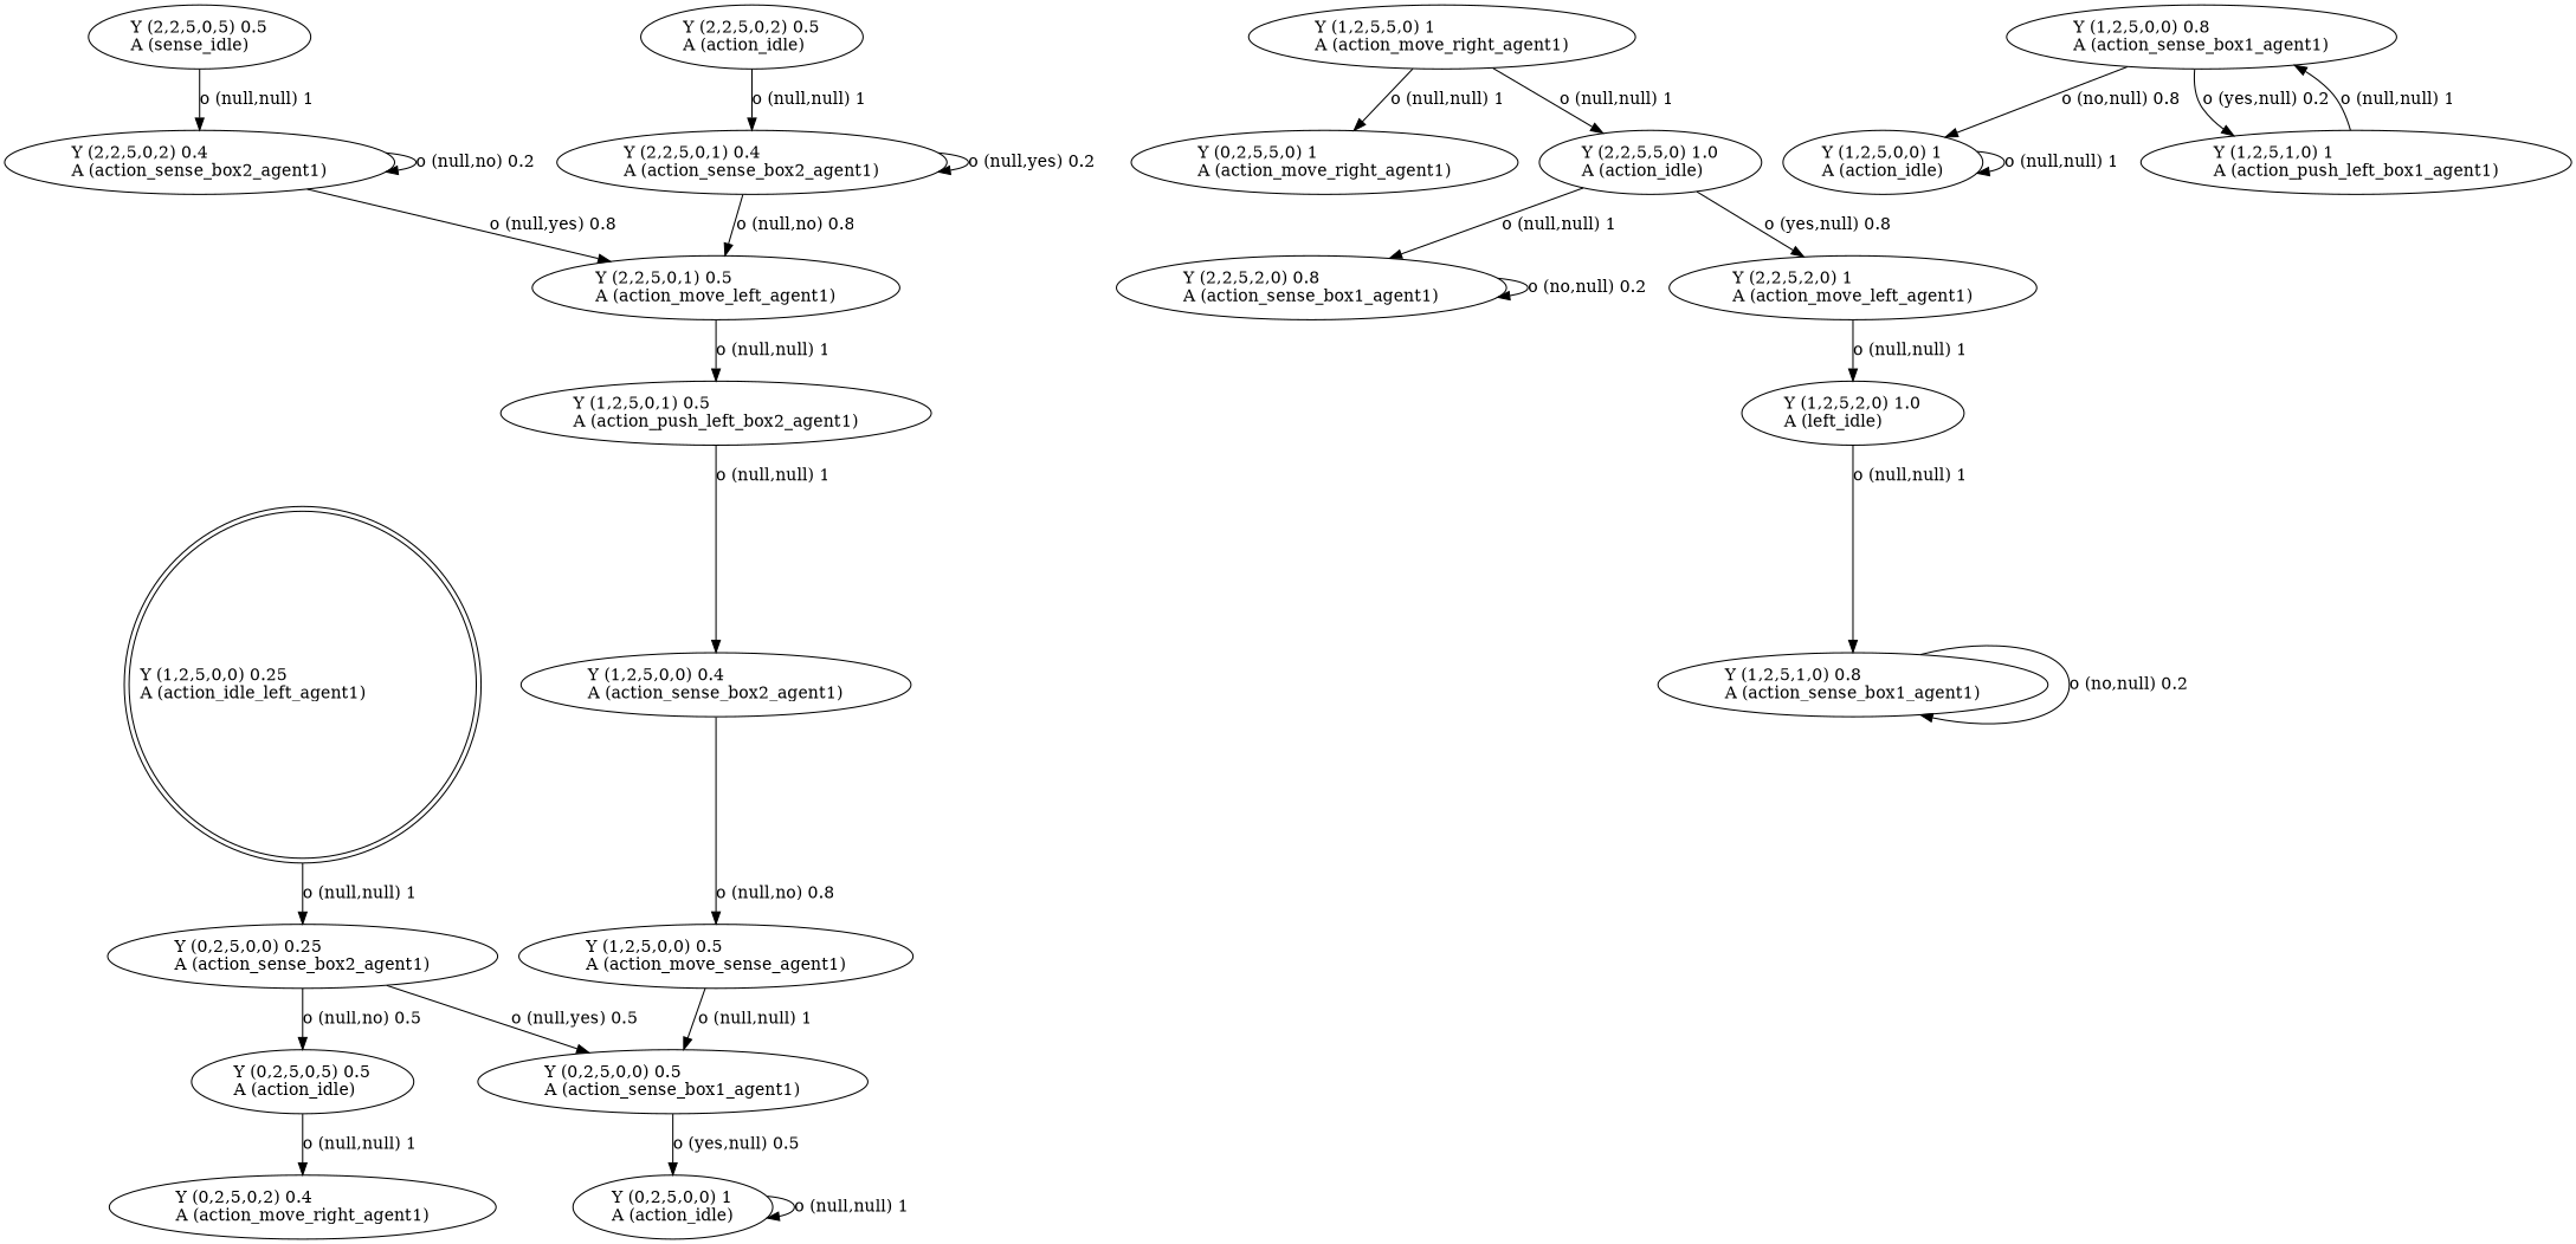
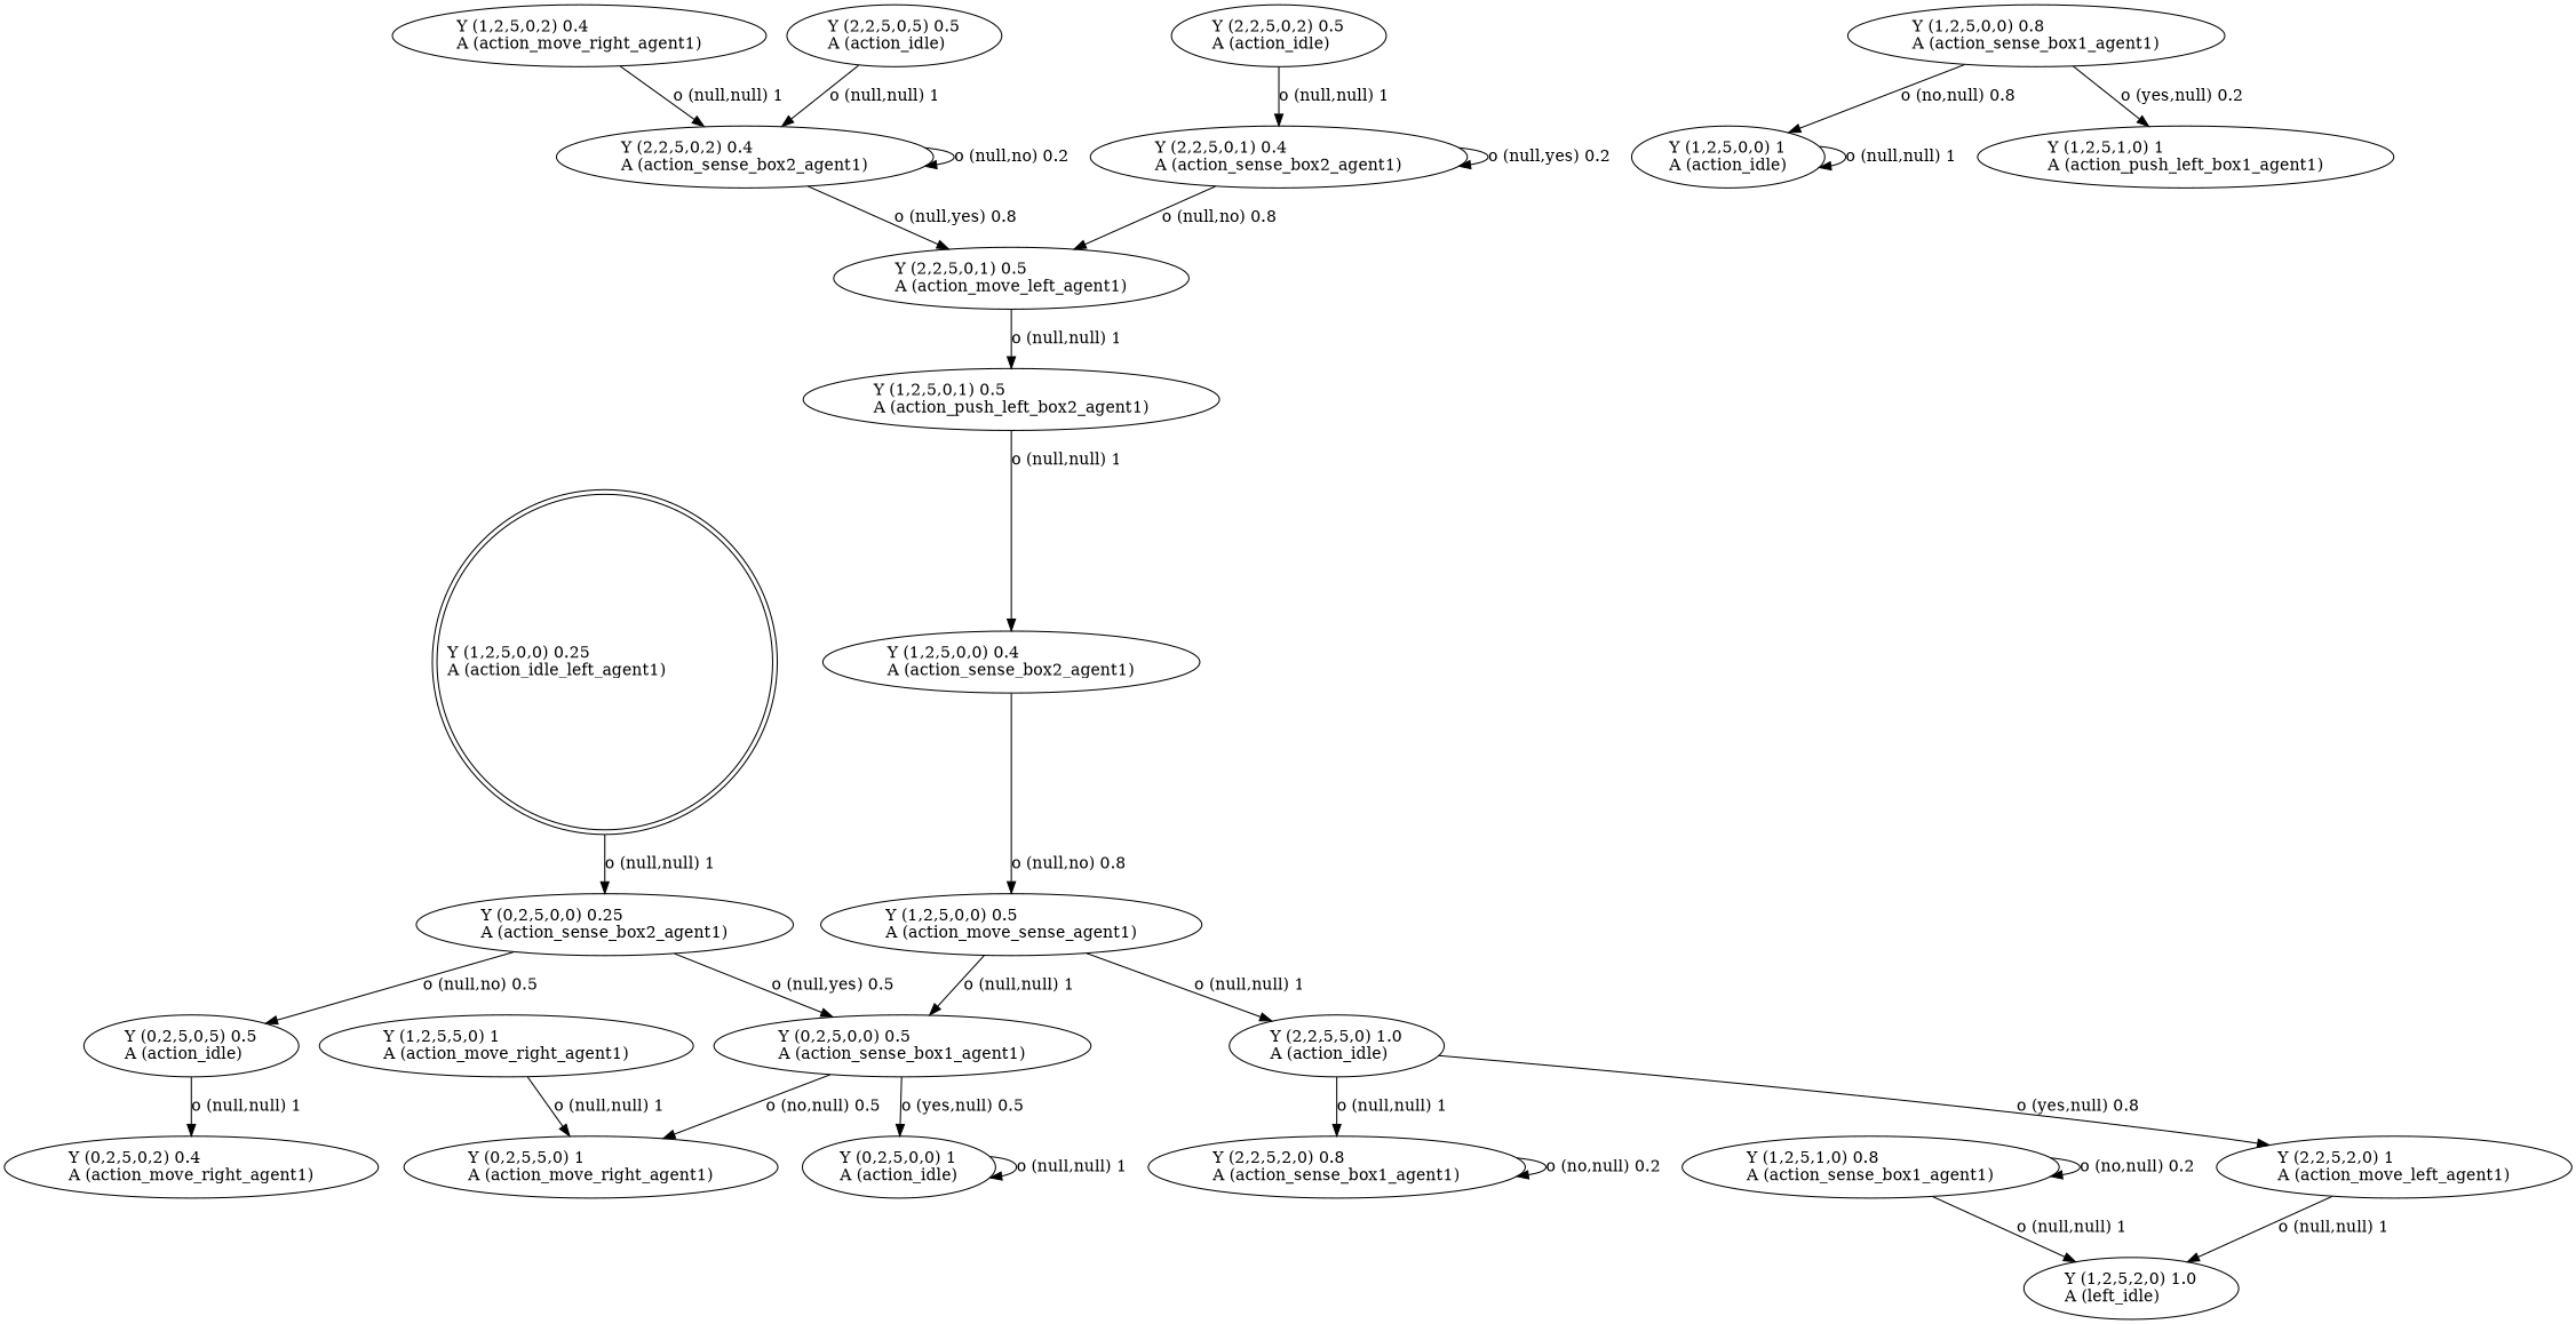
  digraph {
    n1 [label="Y (1,2,5,0,0) 0.25\lA (action_idle_left_agent1)\l" labeljust=l shape=doublecircle]
    n2 [label="Y (0,2,5,0,0) 0.25\lA (action_sense_box2_agent1)\l"]
    n3 [label="Y (0,2,5,0,0) 0.5\lA (action_sense_box1_agent1)\l"]
    n4 [label="Y (0,2,5,0,5) 0.5\lA (action_idle)\l"]
    n5 [label="Y (0,2,5,5,0) 1\lA (action_move_right_agent1)\l"]
    n6 [label="Y (0,2,5,0,0) 1\lA (action_idle)\l"]
    n7 [label="Y (0,2,5,0,2) 0.4\lA (action_move_right_agent1)\l"]
    n8 [label="Y (2,2,5,5,0) 1.0\lA (action_idle)\l"]
    n9 [label="Y (2,2,5,2,0) 0.8\lA (action_sense_box1_agent1)\l"]
    n10 [label="Y (2,2,5,2,0) 1\lA (action_move_left_agent1)\l"]
    n11 [label="Y (1,2,5,5,0) 1\lA (action_move_right_agent1)\l"]
    n12 [label="Y (1,2,5,2,0) 1.0\lA (left_idle)\l"]
    n13 [label="Y (1,2,5,1,0) 0.8\lA (action_sense_box1_agent1)\l"]
    n14 [label="Y (1,2,5,0,0) 1\lA (action_idle)\l"]
    n15 [label="Y (1,2,5,0,0) 0.5\lA (action_move_sense_agent1)\l"]
    n16 [label="Y (2,2,5,0,2) 0.4\lA (action_sense_box2_agent1)\l"]
    n17 [label="Y (2,2,5,0,1) 0.5\lA (action_move_left_agent1)\l"]
    n18 [label="Y (2,2,5,0,2) 0.5\lA (action_idle)\l"]
    n19 [label="Y (2,2,5,0,1) 0.4\lA (action_sense_box2_agent1)\l"]
+   n20 [label="Y (1,2,5,0,2) 0.4\lA (action_move_right_agent1)\l"]
    n21 [label="Y (1,2,5,0,0) 0.8\lA (action_sense_box1_agent1)\l"]
    n22 [label="Y (1,2,5,1,0) 1\lA (action_push_left_box1_agent1)\l"]
-   n23 [label="Y (2,2,5,0,5) 0.5\lA (sense_idle)\l"]
+   n23 [label="Y (2,2,5,0,5) 0.5\lA (action_idle)\l"]
    n24 [label="Y (1,2,5,0,0) 0.4\lA (action_sense_box2_agent1)\l"]
    n25 [label="Y (1,2,5,0,1) 0.5\lA (action_push_left_box2_agent1)\l"]
    n1 -> n2 [label="o (null,null) 1\l"]
    n2 -> n3 [label="o (null,yes) 0.5\l"]
    n2 -> n4 [label="o (null,no) 0.5\l"]
+   n3 -> n5 [label="o (no,null) 0.5\l"]
    n3 -> n6 [label="o (yes,null) 0.5\l"]
    n4 -> n7 [label="o (null,null) 1\l"]
    n6 -> n6 [label="o (null,null) 1\l"]
    n8 -> n9 [label="o (null,null) 1\l"]
    n8 -> n10 [label="o (yes,null) 0.8\l"]
    n9 -> n9 [label="o (no,null) 0.2\l"]
    n10 -> n12 [label="o (null,null) 1\l"]
    n11 -> n5 [label="o (null,null) 1\l"]
-   n11 -> n8 [label="o (null,null) 1\l"]
-   n12 -> n13 [label="o (null,null) 1\l"]
+   n15 -> n8 [label="o (null,null) 1\l"]
+   n13 -> n12 [label="o (null,null) 1\l"]
    n13 -> n13 [label="o (no,null) 0.2\l"]
    n14 -> n14 [label="o (null,null) 1\l"]
    n15 -> n3 [label="o (null,null) 1\l"]
    n16 -> n16 [label="o (null,no) 0.2\l"]
    n16 -> n17 [label="o (null,yes) 0.8\l"]
    n17 -> n25 [label="o (null,null) 1\l"]
    n18 -> n19 [label="o (null,null) 1\l"]
    n19 -> n17 [label="o (null,no) 0.8\l"]
    n19 -> n19 [label="o (null,yes) 0.2\l"]
+   n20 -> n16 [label="o (null,null) 1\l"]
    n21 -> n14 [label="o (no,null) 0.8\l"]
    n21 -> n22 [label="o (yes,null) 0.2\l"]
-   n22 -> n21 [label="o (null,null) 1\l"]
    n23 -> n16 [label="o (null,null) 1\l"]
    n24 -> n15 [label="o (null,no) 0.8\l"]
    n25 -> n24 [label="o (null,null) 1\l"]
  }
